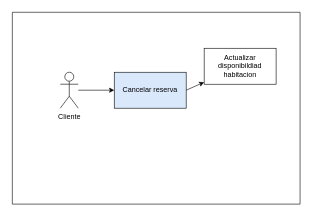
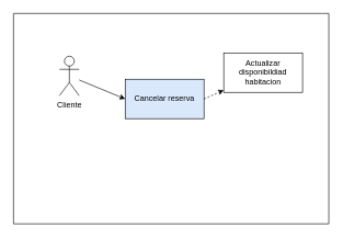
  <mxCell id="0" />
  <mxCell id="1" parent="0" />
- <mxCell id="2" value="Cliente" style="shape=umlActor;verticalLabelPosition=bottom;labelBackgroundColor=#ffffff;verticalAlign=top;html=1;outlineConnect=0;" vertex="1" parent="1"><mxGeometry x="100" y="120" width="30" height="60" as="geometry" /></mxCell>
+ <mxCell id="2" value="Cliente" style="shape=umlActor;verticalLabelPosition=bottom;labelBackgroundColor=#ffffff;verticalAlign=top;html=1;outlineConnect=0;" vertex="1" parent="1"><mxGeometry x="90" y="85" width="30" height="60" as="geometry" /></mxCell>
  <mxCell id="3" value="" style="endArrow=none;html=1;" edge="1" parent="1"><mxGeometry width="50" height="50" relative="1" as="geometry"><mxPoint x="20" y="340" as="sourcePoint" /><mxPoint x="20" y="20" as="targetPoint" /></mxGeometry></mxCell>
  <mxCell id="4" value="" style="endArrow=none;html=1;" edge="1" parent="1"><mxGeometry width="50" height="50" relative="1" as="geometry"><mxPoint x="500" y="340" as="sourcePoint" /><mxPoint x="500" y="20" as="targetPoint" /></mxGeometry></mxCell>
  <mxCell id="5" value="" style="endArrow=none;html=1;" edge="1" parent="1"><mxGeometry width="50" height="50" relative="1" as="geometry"><mxPoint x="20" y="340" as="sourcePoint" /><mxPoint x="500" y="340" as="targetPoint" /></mxGeometry></mxCell>
  <mxCell id="6" value="" style="endArrow=none;html=1;" edge="1" parent="1"><mxGeometry width="50" height="50" relative="1" as="geometry"><mxPoint x="20" y="20" as="sourcePoint" /><mxPoint x="500" y="20" as="targetPoint" /></mxGeometry></mxCell>
  <mxCell id="7" value="" style="endArrow=classic;html=1;" edge="1" parent="1" source="2"><mxGeometry width="50" height="50" relative="1" as="geometry"><mxPoint x="380" y="260" as="sourcePoint" /><mxPoint x="190" y="150" as="targetPoint" /></mxGeometry></mxCell>
  <mxCell id="8" value="Cancelar reserva" style="rounded=0;whiteSpace=wrap;html=1;fillColor=#dae8fc;" vertex="1" parent="1"><mxGeometry x="190" y="120" width="120" height="60" as="geometry" /></mxCell>
- <mxCell id="9" value="" style="endArrow=classic;html=1;exitX=1;exitY=0.5;exitDx=0;exitDy=0;" edge="1" parent="1" source="8" target="10"><mxGeometry width="50" height="50" relative="1" as="geometry"><mxPoint x="380" y="260" as="sourcePoint" /><mxPoint x="400" y="150" as="targetPoint" /></mxGeometry></mxCell>
+ <mxCell id="9" value="" style="endArrow=classic;html=1;exitX=1;exitY=0.5;exitDx=0;exitDy=0;dashed=1;" edge="1" parent="1" source="8" target="10"><mxGeometry width="50" height="50" relative="1" as="geometry"><mxPoint x="380" y="260" as="sourcePoint" /><mxPoint x="400" y="150" as="targetPoint" /></mxGeometry></mxCell>
  <mxCell id="10" value="Actualizar disponibildiad habitacion" style="rounded=0;whiteSpace=wrap;html=1;" vertex="1" parent="1"><mxGeometry x="340" y="80" width="120" height="60" as="geometry" /></mxCell>
